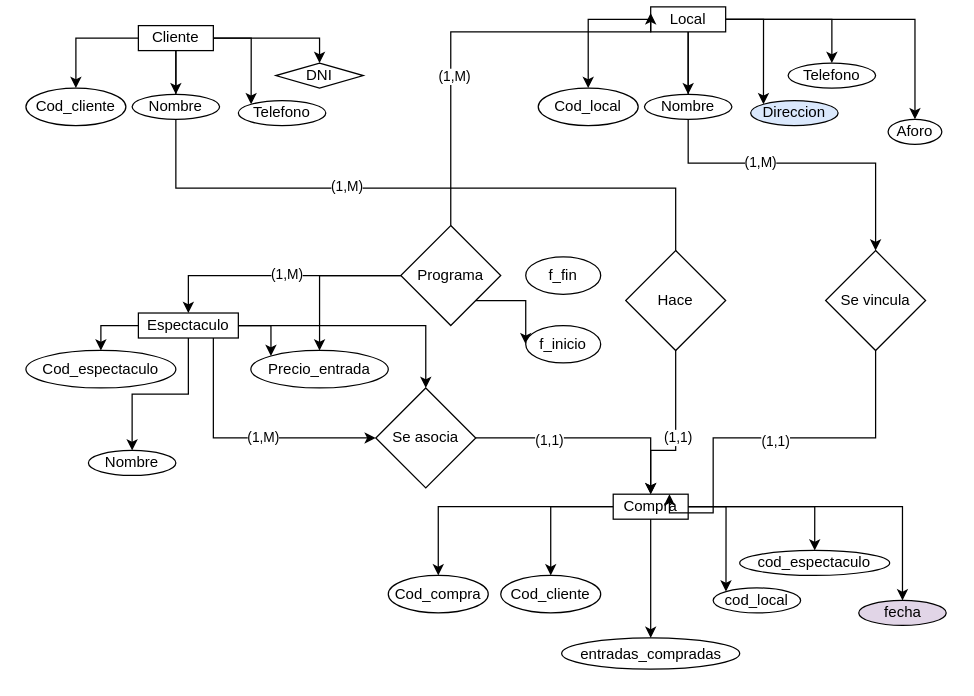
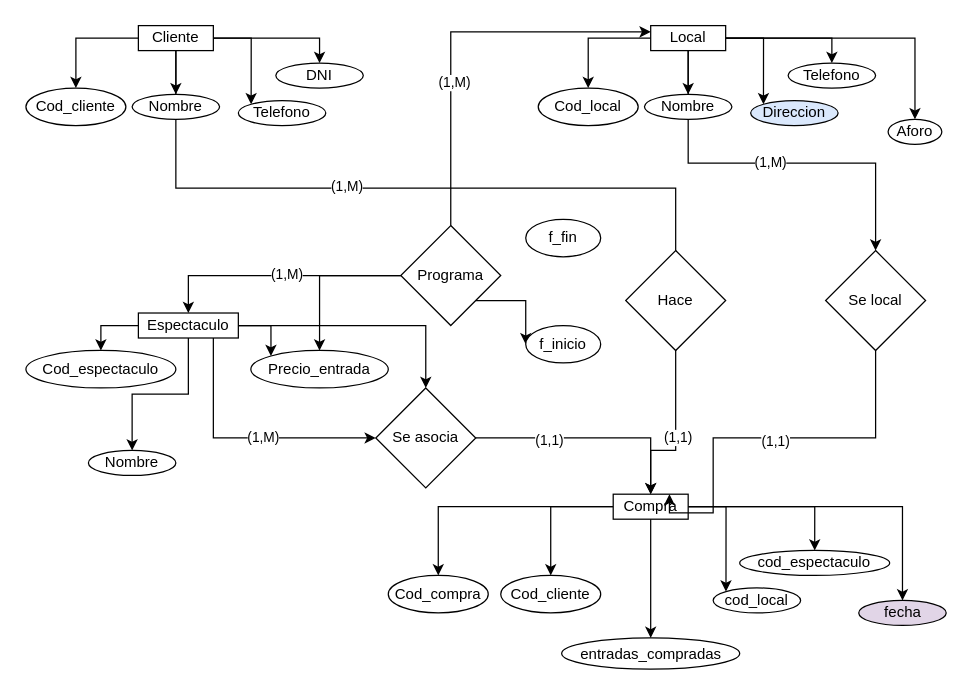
  <mxCell id="0" />
  <mxCell id="1" parent="0" />
  <mxCell id="2" style="edgeStyle=orthogonalEdgeStyle;rounded=0;orthogonalLoop=1;jettySize=auto;html=1;" edge="1" parent="1" source="9" target="10"><mxGeometry relative="1" as="geometry" /></mxCell>
  <mxCell id="3" style="edgeStyle=orthogonalEdgeStyle;rounded=0;orthogonalLoop=1;jettySize=auto;html=1;entryX=0.5;entryY=0;entryDx=0;entryDy=0;" edge="1" parent="1" source="9" target="11"><mxGeometry relative="1" as="geometry" /></mxCell>
  <mxCell id="4" style="edgeStyle=orthogonalEdgeStyle;rounded=0;orthogonalLoop=1;jettySize=auto;html=1;entryX=0.5;entryY=0;entryDx=0;entryDy=0;" edge="1" parent="1" source="9" target="13"><mxGeometry relative="1" as="geometry" /></mxCell>
  <mxCell id="5" style="edgeStyle=orthogonalEdgeStyle;rounded=0;orthogonalLoop=1;jettySize=auto;html=1;entryX=0;entryY=0;entryDx=0;entryDy=0;" edge="1" parent="1" source="9" target="12"><mxGeometry relative="1" as="geometry" /></mxCell>
  <mxCell id="6" style="edgeStyle=orthogonalEdgeStyle;rounded=0;orthogonalLoop=1;jettySize=auto;html=1;entryX=0.5;entryY=0;entryDx=0;entryDy=0;" edge="1" parent="1" source="9" target="51"><mxGeometry relative="1" as="geometry"><Array as="points"><mxPoint x="140" y="150" /><mxPoint x="540" y="150" /><mxPoint x="540" y="360" /></Array></mxGeometry></mxCell>
  <mxCell id="7" value="(1,M)" style="edgeLabel;html=1;align=center;verticalAlign=middle;resizable=0;points=[];" vertex="1" connectable="0" parent="6"><mxGeometry x="-0.366" y="2" relative="1" as="geometry"><mxPoint as="offset" /></mxGeometry></mxCell>
  <mxCell id="8" value="(1,1)" style="edgeLabel;html=1;align=center;verticalAlign=middle;resizable=0;points=[];" vertex="1" connectable="0" parent="6"><mxGeometry x="0.83" y="1" relative="1" as="geometry"><mxPoint as="offset" /></mxGeometry></mxCell>
  <mxCell id="9" value="Cliente" style="rounded=0;whiteSpace=wrap;html=1;" vertex="1" parent="1"><mxGeometry x="110" y="20" width="60" height="20" as="geometry" /></mxCell>
  <mxCell id="10" value="Cod_cliente" style="ellipse;whiteSpace=wrap;html=1;" vertex="1" parent="1"><mxGeometry x="20" y="70" width="80" height="30" as="geometry" /></mxCell>
  <mxCell id="11" value="Nombre" style="ellipse;whiteSpace=wrap;html=1;" vertex="1" parent="1"><mxGeometry x="105" y="75" width="70" height="20" as="geometry" /></mxCell>
  <mxCell id="12" value="Telefono" style="ellipse;whiteSpace=wrap;html=1;" vertex="1" parent="1"><mxGeometry x="190" y="80" width="70" height="20" as="geometry" /></mxCell>
- <mxCell id="13" value="DNI" style="rhombus;whiteSpace=wrap;html=1;" vertex="1" parent="1"><mxGeometry x="220" y="50" width="70" height="20" as="geometry" /></mxCell>
+ <mxCell id="13" value="DNI" style="ellipse;whiteSpace=wrap;html=1;" vertex="1" parent="1"><mxGeometry x="220" y="50" width="70" height="20" as="geometry" /></mxCell>
  <mxCell id="14" style="edgeStyle=orthogonalEdgeStyle;rounded=0;orthogonalLoop=1;jettySize=auto;html=1;" edge="1" parent="1" source="21" target="22"><mxGeometry relative="1" as="geometry" /></mxCell>
  <mxCell id="15" style="edgeStyle=orthogonalEdgeStyle;rounded=0;orthogonalLoop=1;jettySize=auto;html=1;entryX=0.5;entryY=0;entryDx=0;entryDy=0;" edge="1" parent="1" source="21" target="23"><mxGeometry relative="1" as="geometry" /></mxCell>
  <mxCell id="16" style="edgeStyle=orthogonalEdgeStyle;rounded=0;orthogonalLoop=1;jettySize=auto;html=1;entryX=0.5;entryY=0;entryDx=0;entryDy=0;" edge="1" parent="1" source="21" target="25"><mxGeometry relative="1" as="geometry" /></mxCell>
  <mxCell id="17" style="edgeStyle=orthogonalEdgeStyle;rounded=0;orthogonalLoop=1;jettySize=auto;html=1;entryX=0;entryY=0;entryDx=0;entryDy=0;" edge="1" parent="1" source="21" target="24"><mxGeometry relative="1" as="geometry" /></mxCell>
  <mxCell id="18" style="edgeStyle=orthogonalEdgeStyle;rounded=0;orthogonalLoop=1;jettySize=auto;html=1;" edge="1" parent="1" source="21" target="26"><mxGeometry relative="1" as="geometry" /></mxCell>
  <mxCell id="19" style="edgeStyle=orthogonalEdgeStyle;rounded=0;orthogonalLoop=1;jettySize=auto;html=1;entryX=0.5;entryY=0;entryDx=0;entryDy=0;" edge="1" parent="1" source="21" target="65"><mxGeometry relative="1" as="geometry"><Array as="points"><mxPoint x="550" y="130" /><mxPoint x="700" y="130" /></Array></mxGeometry></mxCell>
  <mxCell id="20" value="(1,M)" style="edgeLabel;html=1;align=center;verticalAlign=middle;resizable=0;points=[];" vertex="1" connectable="0" parent="19"><mxGeometry x="-0.003" y="1" relative="1" as="geometry"><mxPoint as="offset" /></mxGeometry></mxCell>
- <mxCell id="21" value="Local" style="rounded=0;whiteSpace=wrap;html=1;" vertex="1" parent="1"><mxGeometry x="520" y="5" width="60" height="20" as="geometry" /></mxCell>
+ <mxCell id="21" value="Local" style="rounded=0;whiteSpace=wrap;html=1;" vertex="1" parent="1"><mxGeometry x="520" y="20" width="60" height="20" as="geometry" /></mxCell>
  <mxCell id="22" value="Cod_local" style="ellipse;whiteSpace=wrap;html=1;" vertex="1" parent="1"><mxGeometry x="430" y="70" width="80" height="30" as="geometry" /></mxCell>
  <mxCell id="23" value="Nombre" style="ellipse;whiteSpace=wrap;html=1;" vertex="1" parent="1"><mxGeometry x="515" y="75" width="70" height="20" as="geometry" /></mxCell>
  <mxCell id="24" value="Direccion" style="ellipse;whiteSpace=wrap;html=1;fillColor=#dae8fc;" vertex="1" parent="1"><mxGeometry x="600" y="80" width="70" height="20" as="geometry" /></mxCell>
  <mxCell id="25" value="Telefono" style="ellipse;whiteSpace=wrap;html=1;" vertex="1" parent="1"><mxGeometry x="630" y="50" width="70" height="20" as="geometry" /></mxCell>
  <mxCell id="26" value="Aforo" style="ellipse;whiteSpace=wrap;html=1;" vertex="1" parent="1"><mxGeometry x="710" y="95" width="43" height="20" as="geometry" /></mxCell>
  <mxCell id="27" style="edgeStyle=orthogonalEdgeStyle;rounded=0;orthogonalLoop=1;jettySize=auto;html=1;entryX=0.5;entryY=0;entryDx=0;entryDy=0;" edge="1" parent="1" source="32" target="34"><mxGeometry relative="1" as="geometry" /></mxCell>
  <mxCell id="28" style="edgeStyle=orthogonalEdgeStyle;rounded=0;orthogonalLoop=1;jettySize=auto;html=1;entryX=0;entryY=0;entryDx=0;entryDy=0;" edge="1" parent="1" source="32" target="35"><mxGeometry relative="1" as="geometry" /></mxCell>
  <mxCell id="29" style="edgeStyle=orthogonalEdgeStyle;rounded=0;orthogonalLoop=1;jettySize=auto;html=1;entryX=0.5;entryY=0;entryDx=0;entryDy=0;" edge="1" parent="1" source="32" target="33"><mxGeometry relative="1" as="geometry"><Array as="points"><mxPoint x="80" y="260" /></Array></mxGeometry></mxCell>
  <mxCell id="30" style="edgeStyle=orthogonalEdgeStyle;rounded=0;orthogonalLoop=1;jettySize=auto;html=1;entryX=0;entryY=0.5;entryDx=0;entryDy=0;" edge="1" parent="1" source="32" target="62"><mxGeometry relative="1" as="geometry"><Array as="points"><mxPoint x="170" y="350" /></Array></mxGeometry></mxCell>
  <mxCell id="31" value="(1,M)" style="edgeLabel;html=1;align=center;verticalAlign=middle;resizable=0;points=[];" vertex="1" connectable="0" parent="30"><mxGeometry x="0.13" y="1" relative="1" as="geometry"><mxPoint as="offset" /></mxGeometry></mxCell>
  <mxCell id="32" value="Espectaculo" style="rounded=0;whiteSpace=wrap;html=1;" vertex="1" parent="1"><mxGeometry x="110" y="250" width="80" height="20" as="geometry" /></mxCell>
  <mxCell id="33" value="Cod_espectaculo" style="ellipse;whiteSpace=wrap;html=1;" vertex="1" parent="1"><mxGeometry x="20" y="280" width="120" height="30" as="geometry" /></mxCell>
  <mxCell id="34" value="Nombre" style="ellipse;whiteSpace=wrap;html=1;" vertex="1" parent="1"><mxGeometry x="70" y="360" width="70" height="20" as="geometry" /></mxCell>
  <mxCell id="35" value="Precio_entrada" style="ellipse;whiteSpace=wrap;html=1;" vertex="1" parent="1"><mxGeometry x="200" y="280" width="110" height="30" as="geometry" /></mxCell>
  <mxCell id="36" style="edgeStyle=orthogonalEdgeStyle;rounded=0;orthogonalLoop=1;jettySize=auto;html=1;entryX=0;entryY=0.25;entryDx=0;entryDy=0;" edge="1" parent="1" source="42" target="21"><mxGeometry relative="1" as="geometry"><Array as="points"><mxPoint x="360" y="25" /></Array></mxGeometry></mxCell>
  <mxCell id="37" value="(1,M)" style="edgeLabel;html=1;align=center;verticalAlign=middle;resizable=0;points=[];" vertex="1" connectable="0" parent="36"><mxGeometry x="-0.271" y="-2" relative="1" as="geometry"><mxPoint as="offset" /></mxGeometry></mxCell>
  <mxCell id="38" style="edgeStyle=orthogonalEdgeStyle;rounded=0;orthogonalLoop=1;jettySize=auto;html=1;entryX=0.5;entryY=0;entryDx=0;entryDy=0;" edge="1" parent="1" source="42" target="32"><mxGeometry relative="1" as="geometry" /></mxCell>
  <mxCell id="39" value="(1,M)" style="edgeLabel;html=1;align=center;verticalAlign=middle;resizable=0;points=[];" vertex="1" connectable="0" parent="38"><mxGeometry x="-0.076" y="-2" relative="1" as="geometry"><mxPoint as="offset" /></mxGeometry></mxCell>
  <mxCell id="40" style="edgeStyle=orthogonalEdgeStyle;rounded=0;orthogonalLoop=1;jettySize=auto;html=1;" edge="1" parent="1" source="42" target="35"><mxGeometry relative="1" as="geometry" /></mxCell>
  <mxCell id="41" style="edgeStyle=orthogonalEdgeStyle;rounded=0;orthogonalLoop=1;jettySize=auto;html=1;exitX=1;exitY=1;exitDx=0;exitDy=0;entryX=0;entryY=0.5;entryDx=0;entryDy=0;" edge="1" parent="1" source="42" target="43"><mxGeometry relative="1" as="geometry" /></mxCell>
  <mxCell id="42" value="Programa" style="rhombus;whiteSpace=wrap;html=1;" vertex="1" parent="1"><mxGeometry x="320" y="180" width="80" height="80" as="geometry" /></mxCell>
  <mxCell id="43" value="f_inicio" style="ellipse;whiteSpace=wrap;html=1;" vertex="1" parent="1"><mxGeometry x="420" y="260" width="60" height="30" as="geometry" /></mxCell>
- <mxCell id="44" value="f_fin" style="ellipse;whiteSpace=wrap;html=1;" vertex="1" parent="1"><mxGeometry x="420" y="205" width="60" height="30" as="geometry" /></mxCell>
+ <mxCell id="44" value="f_fin" style="ellipse;whiteSpace=wrap;html=1;" vertex="1" parent="1"><mxGeometry x="420" y="175" width="60" height="30" as="geometry" /></mxCell>
  <mxCell id="45" style="edgeStyle=orthogonalEdgeStyle;rounded=0;orthogonalLoop=1;jettySize=auto;html=1;" edge="1" parent="1" source="51" target="52"><mxGeometry relative="1" as="geometry" /></mxCell>
  <mxCell id="46" style="edgeStyle=orthogonalEdgeStyle;rounded=0;orthogonalLoop=1;jettySize=auto;html=1;entryX=0.5;entryY=0;entryDx=0;entryDy=0;" edge="1" parent="1" source="51" target="55"><mxGeometry relative="1" as="geometry" /></mxCell>
  <mxCell id="47" style="edgeStyle=orthogonalEdgeStyle;rounded=0;orthogonalLoop=1;jettySize=auto;html=1;entryX=0;entryY=0;entryDx=0;entryDy=0;" edge="1" parent="1" source="51" target="54"><mxGeometry relative="1" as="geometry" /></mxCell>
  <mxCell id="48" style="edgeStyle=orthogonalEdgeStyle;rounded=0;orthogonalLoop=1;jettySize=auto;html=1;entryX=0.5;entryY=0;entryDx=0;entryDy=0;" edge="1" parent="1" source="51" target="53"><mxGeometry relative="1" as="geometry" /></mxCell>
  <mxCell id="49" style="edgeStyle=orthogonalEdgeStyle;rounded=0;orthogonalLoop=1;jettySize=auto;html=1;entryX=0.5;entryY=0;entryDx=0;entryDy=0;" edge="1" parent="1" source="51" target="56"><mxGeometry relative="1" as="geometry" /></mxCell>
  <mxCell id="50" style="edgeStyle=orthogonalEdgeStyle;rounded=0;orthogonalLoop=1;jettySize=auto;html=1;" edge="1" parent="1" source="51" target="57"><mxGeometry relative="1" as="geometry" /></mxCell>
  <mxCell id="51" value="Compra" style="rounded=0;whiteSpace=wrap;html=1;" vertex="1" parent="1"><mxGeometry x="490" y="395" width="60" height="20" as="geometry" /></mxCell>
  <mxCell id="52" value="Cod_cliente" style="ellipse;whiteSpace=wrap;html=1;" vertex="1" parent="1"><mxGeometry x="400" y="460" width="80" height="30" as="geometry" /></mxCell>
  <mxCell id="53" value="entradas_compradas" style="ellipse;whiteSpace=wrap;html=1;" vertex="1" parent="1"><mxGeometry x="448.75" y="510" width="142.5" height="25" as="geometry" /></mxCell>
  <mxCell id="54" value="cod_local" style="ellipse;whiteSpace=wrap;html=1;" vertex="1" parent="1"><mxGeometry x="570" y="470" width="70" height="20" as="geometry" /></mxCell>
  <mxCell id="55" value="cod_espectaculo" style="ellipse;whiteSpace=wrap;html=1;" vertex="1" parent="1"><mxGeometry x="591.25" y="440" width="120" height="20" as="geometry" /></mxCell>
  <mxCell id="56" value="fecha" style="ellipse;whiteSpace=wrap;html=1;fillColor=#e1d5e7;" vertex="1" parent="1"><mxGeometry x="686.5" y="480" width="70" height="20" as="geometry" /></mxCell>
  <mxCell id="57" value="Cod_compra" style="ellipse;whiteSpace=wrap;html=1;" vertex="1" parent="1"><mxGeometry x="310" y="460" width="80" height="30" as="geometry" /></mxCell>
  <mxCell id="58" value="Hace" style="rhombus;whiteSpace=wrap;html=1;" vertex="1" parent="1"><mxGeometry x="500" y="200" width="80" height="80" as="geometry" /></mxCell>
  <mxCell id="59" value="" style="edgeStyle=orthogonalEdgeStyle;rounded=0;orthogonalLoop=1;jettySize=auto;html=1;entryX=0.5;entryY=0;entryDx=0;entryDy=0;" edge="1" parent="1" source="32" target="62"><mxGeometry relative="1" as="geometry"><mxPoint x="150" y="270" as="sourcePoint" /><mxPoint x="520" y="410" as="targetPoint" /><Array as="points" /></mxGeometry></mxCell>
  <mxCell id="60" style="edgeStyle=orthogonalEdgeStyle;rounded=0;orthogonalLoop=1;jettySize=auto;html=1;entryX=0.5;entryY=0;entryDx=0;entryDy=0;" edge="1" parent="1" source="62" target="51"><mxGeometry relative="1" as="geometry" /></mxCell>
  <mxCell id="61" value="(1,1)" style="edgeLabel;html=1;align=center;verticalAlign=middle;resizable=0;points=[];" vertex="1" connectable="0" parent="60"><mxGeometry x="-0.374" y="-1" relative="1" as="geometry"><mxPoint as="offset" /></mxGeometry></mxCell>
  <mxCell id="62" value="Se asocia" style="rhombus;whiteSpace=wrap;html=1;" vertex="1" parent="1"><mxGeometry x="300" y="310" width="80" height="80" as="geometry" /></mxCell>
  <mxCell id="63" style="edgeStyle=orthogonalEdgeStyle;rounded=0;orthogonalLoop=1;jettySize=auto;html=1;entryX=0.75;entryY=0;entryDx=0;entryDy=0;" edge="1" parent="1" source="65" target="51"><mxGeometry relative="1" as="geometry"><Array as="points"><mxPoint x="700" y="350" /><mxPoint x="570" y="350" /><mxPoint x="570" y="410" /></Array></mxGeometry></mxCell>
  <mxCell id="64" value="(1,1)" style="edgeLabel;html=1;align=center;verticalAlign=middle;resizable=0;points=[];" vertex="1" connectable="0" parent="63"><mxGeometry x="-0.028" y="2" relative="1" as="geometry"><mxPoint as="offset" /></mxGeometry></mxCell>
- <mxCell id="65" value="Se vincula" style="rhombus;whiteSpace=wrap;html=1;" vertex="1" parent="1"><mxGeometry x="660" y="200" width="80" height="80" as="geometry" /></mxCell>
+ <mxCell id="65" value="Se local" style="rhombus;whiteSpace=wrap;html=1;" vertex="1" parent="1"><mxGeometry x="660" y="200" width="80" height="80" as="geometry" /></mxCell>
